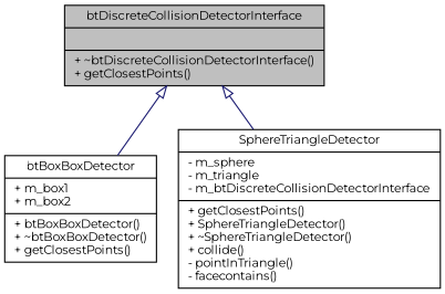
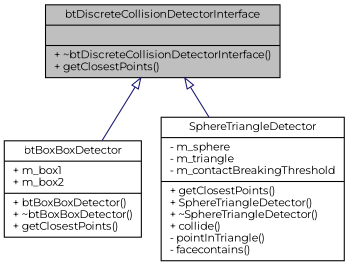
  digraph {
    fontname=Montserrat
    node [color=black fillcolor=white fontname=Montserrat fontsize=10 shape=record style=filled]
    edge [arrowtail=empty color=midnightblue dir=back fontname=Montserrat fontsize=10 labelfontname=Helvetica labelfontsize=10 style=solid]
    n1 [fillcolor=grey75 fontcolor=black height=0.2 label="{btDiscreteCollisionDetectorInterface\n||+ ~btDiscreteCollisionDetectorInterface()\l+ getClosestPoints()\l}" width=0.4]
    n2 [height=0.2 label="{btBoxBoxDetector\n|+ m_box1\l+ m_box2\l|+ btBoxBoxDetector()\l+ ~btBoxBoxDetector()\l+ getClosestPoints()\l}" width=0.4]
-   n3 [height=0.2 label="{SphereTriangleDetector\n|- m_sphere\l- m_triangle\l- m_btDiscreteCollisionDetectorInterface\l|+ getClosestPoints()\l+ SphereTriangleDetector()\l+ ~SphereTriangleDetector()\l+ collide()\l- pointInTriangle()\l- facecontains()\l}" width=0.4]
+   n3 [height=0.2 label="{SphereTriangleDetector\n|- m_sphere\l- m_triangle\l- m_contactBreakingThreshold\l|+ getClosestPoints()\l+ SphereTriangleDetector()\l+ ~SphereTriangleDetector()\l+ collide()\l- pointInTriangle()\l- facecontains()\l}" width=0.4]
    n1 -> n2
    n1 -> n3
  }
